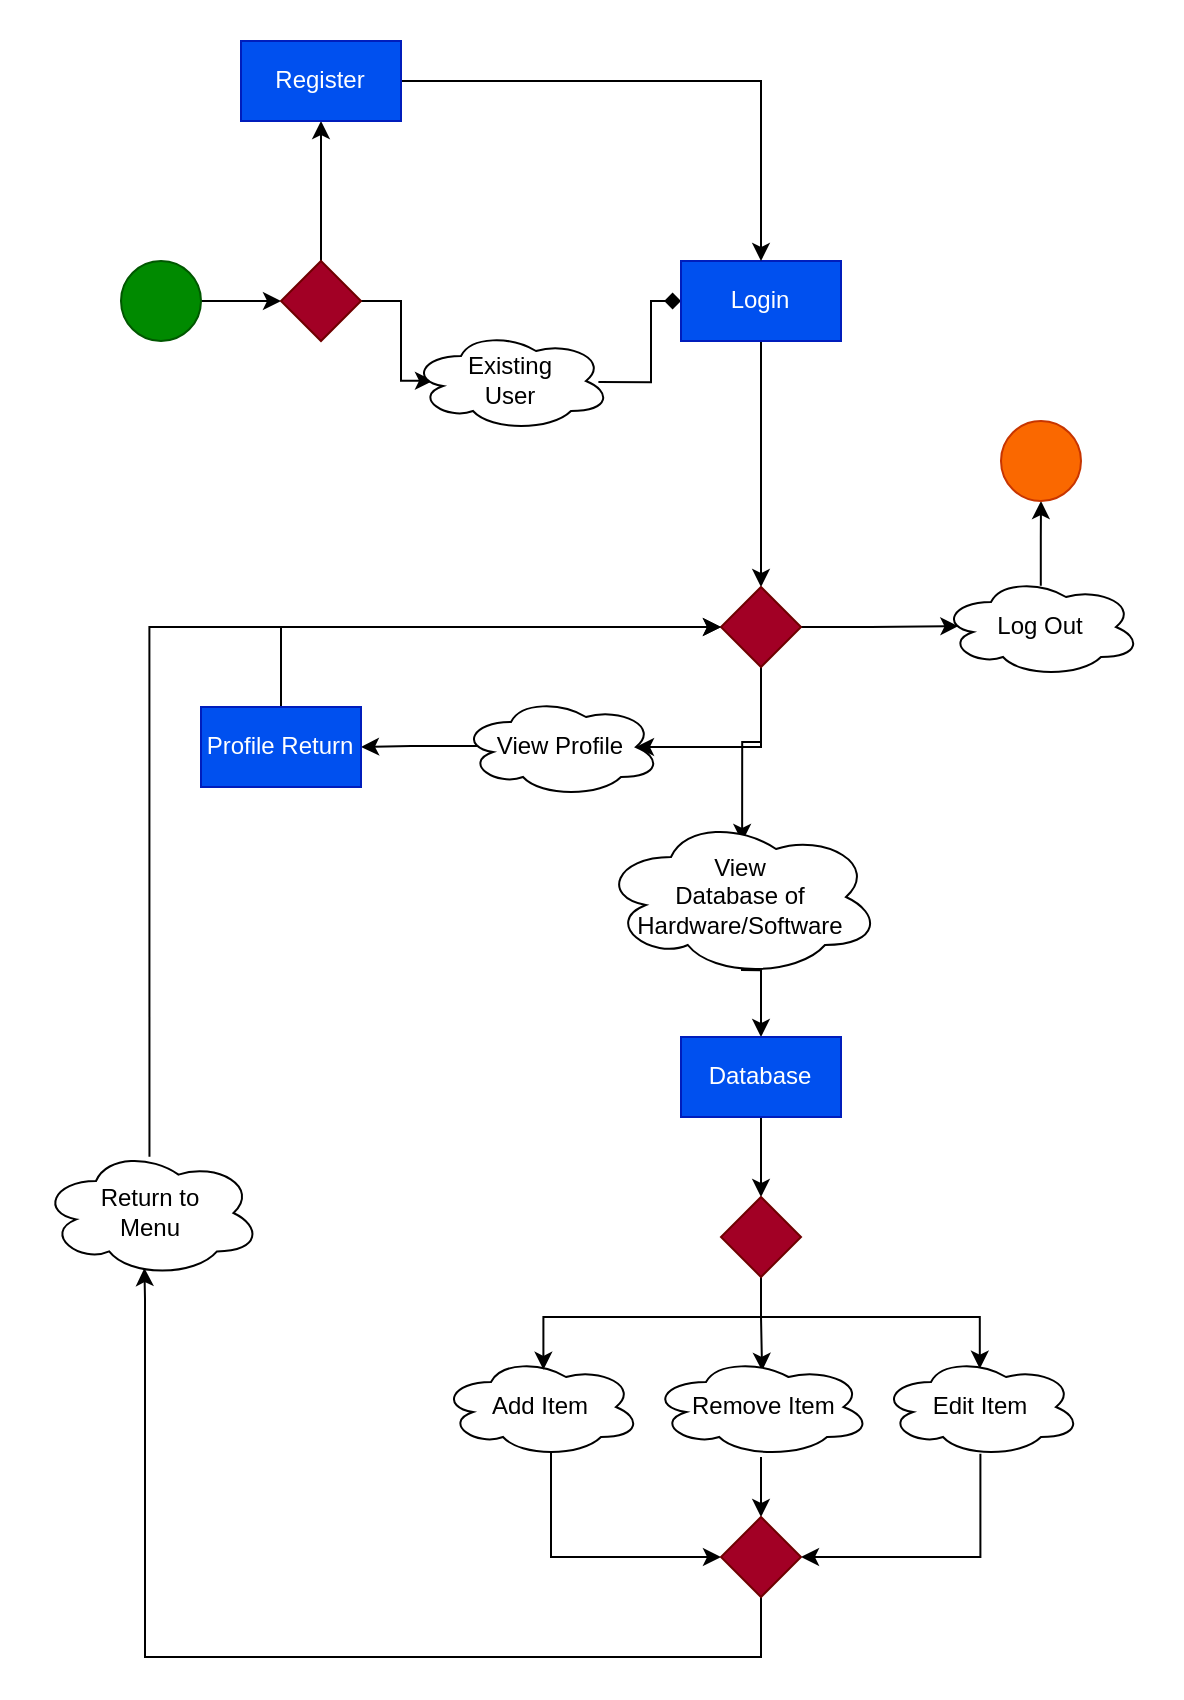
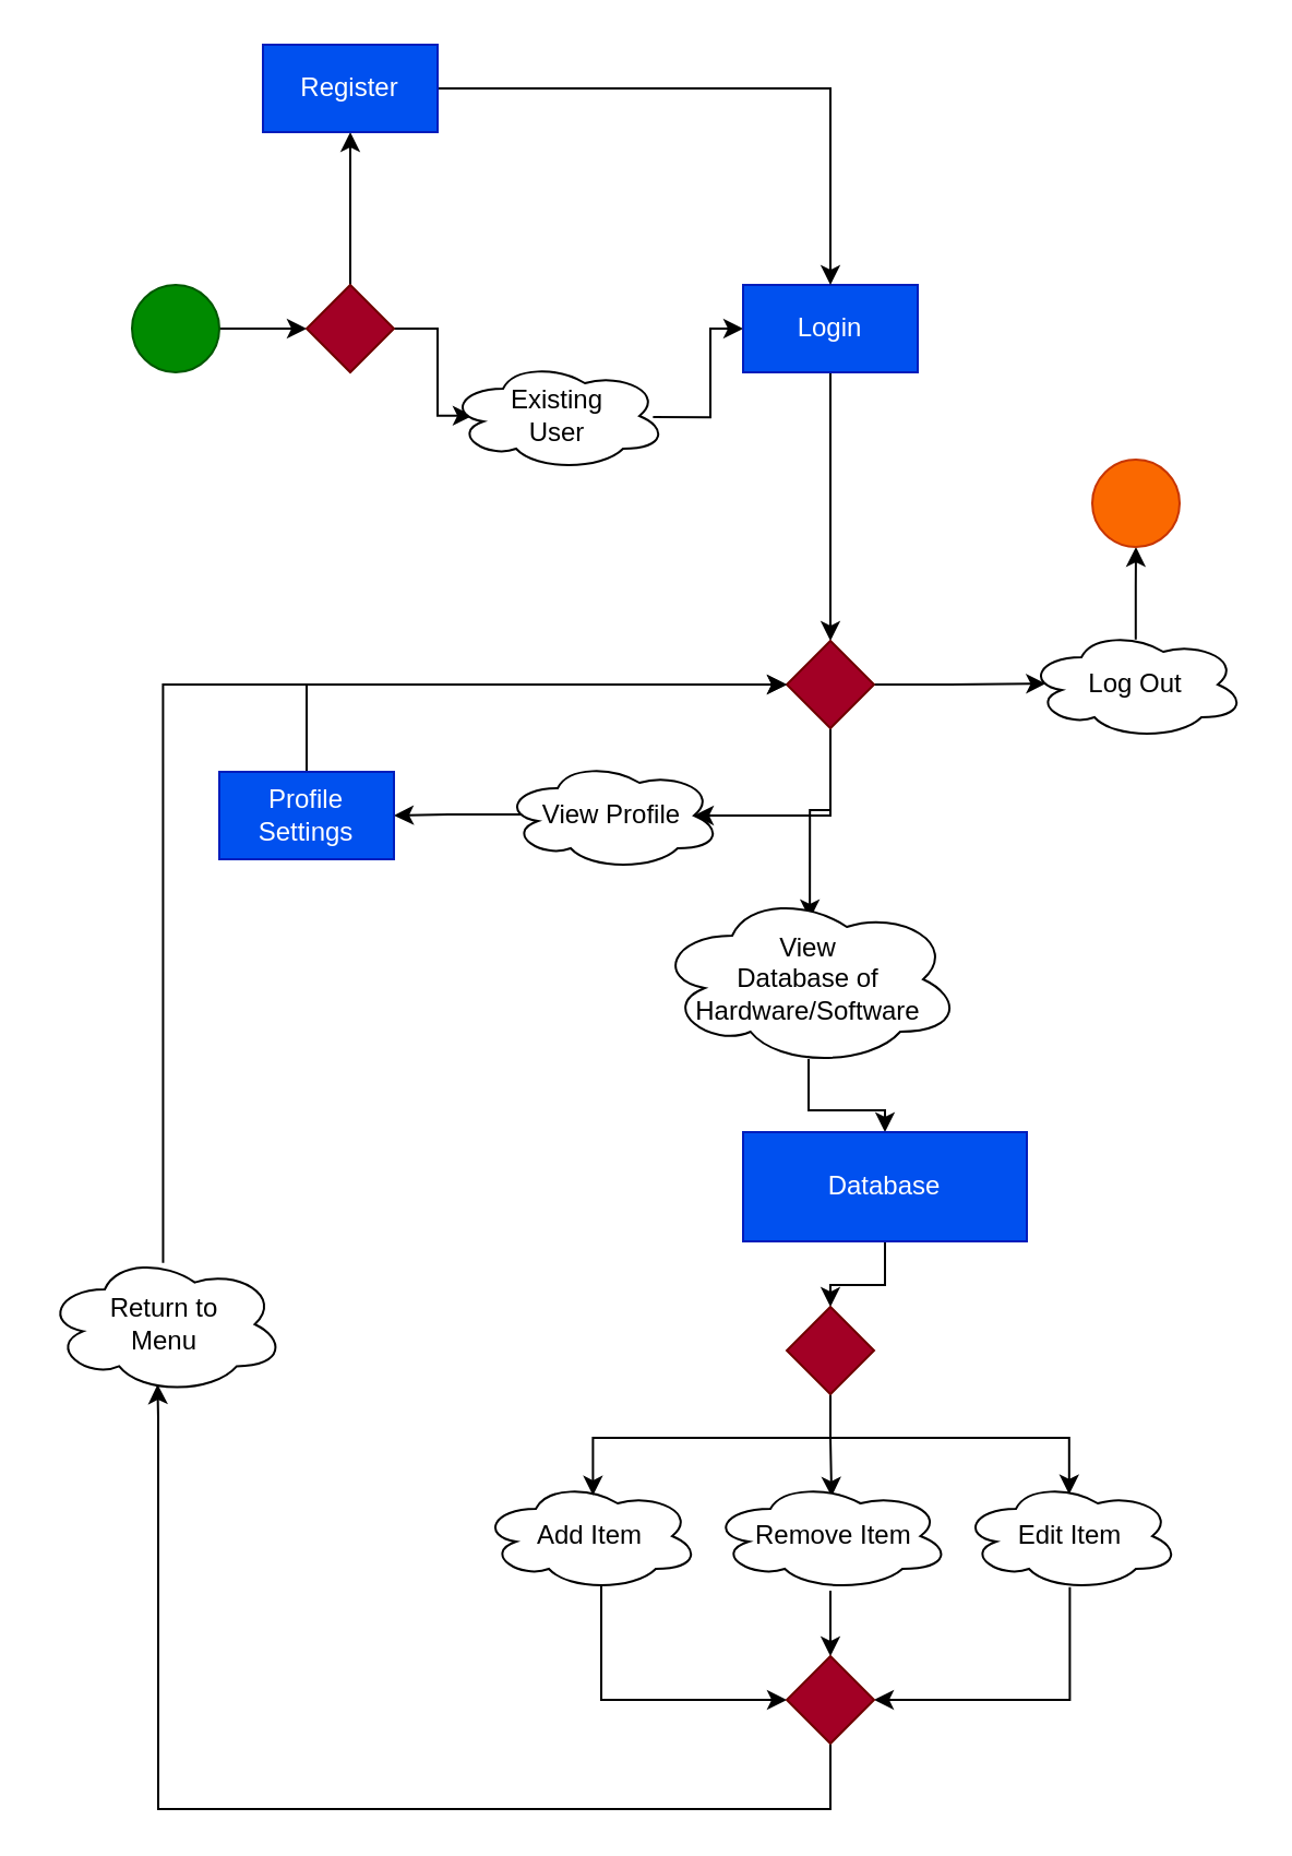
  <mxCell id="0" />
  <mxCell id="1" parent="0" />
  <mxCell id="2" style="edgeStyle=orthogonalEdgeStyle;rounded=0;orthogonalLoop=1;jettySize=auto;html=1;entryX=0;entryY=0.5;entryDx=0;entryDy=0;" parent="1" source="3" target="6" edge="1"><mxGeometry relative="1" as="geometry" /></mxCell>
  <mxCell id="3" value="" style="ellipse;whiteSpace=wrap;html=1;aspect=fixed;fillColor=#008a00;fontColor=#ffffff;strokeColor=#005700;" parent="1" vertex="1"><mxGeometry x="60" y="130" width="40" height="40" as="geometry" /></mxCell>
  <mxCell id="4" style="edgeStyle=orthogonalEdgeStyle;rounded=0;orthogonalLoop=1;jettySize=auto;html=1;entryX=0.11;entryY=0.498;entryDx=0;entryDy=0;entryPerimeter=0;" parent="1" source="6" target="8" edge="1"><mxGeometry relative="1" as="geometry" /></mxCell>
  <mxCell id="5" style="edgeStyle=orthogonalEdgeStyle;rounded=0;orthogonalLoop=1;jettySize=auto;html=1;exitX=0.5;exitY=0;exitDx=0;exitDy=0;entryX=0.5;entryY=1;entryDx=0;entryDy=0;" edge="1" parent="1" source="6" target="41"><mxGeometry relative="1" as="geometry" /></mxCell>
  <mxCell id="6" value="" style="rhombus;whiteSpace=wrap;html=1;fillColor=#a20025;fontColor=#ffffff;strokeColor=#6F0000;" parent="1" vertex="1"><mxGeometry x="140" y="130" width="40" height="40" as="geometry" /></mxCell>
- <mxCell id="7" style="edgeStyle=orthogonalEdgeStyle;rounded=0;orthogonalLoop=1;jettySize=auto;html=1;entryX=0;entryY=0.5;entryDx=0;entryDy=0;exitX=0.937;exitY=0.511;exitDx=0;exitDy=0;exitPerimeter=0;endArrow=diamond;" parent="1" source="8" target="10" edge="1"><mxGeometry relative="1" as="geometry" /></mxCell>
+ <mxCell id="7" style="edgeStyle=orthogonalEdgeStyle;rounded=0;orthogonalLoop=1;jettySize=auto;html=1;entryX=0;entryY=0.5;entryDx=0;entryDy=0;exitX=0.937;exitY=0.511;exitDx=0;exitDy=0;exitPerimeter=0;" parent="1" source="8" target="10" edge="1"><mxGeometry relative="1" as="geometry" /></mxCell>
  <mxCell id="8" value="Existing &lt;br&gt;User" style="ellipse;shape=cloud;whiteSpace=wrap;html=1;" parent="1" vertex="1"><mxGeometry x="205" y="165" width="100" height="50" as="geometry" /></mxCell>
  <mxCell id="9" style="edgeStyle=orthogonalEdgeStyle;rounded=0;orthogonalLoop=1;jettySize=auto;html=1;entryX=0.5;entryY=0;entryDx=0;entryDy=0;" parent="1" source="10" target="14" edge="1"><mxGeometry relative="1" as="geometry" /></mxCell>
  <mxCell id="10" value="Login" style="rounded=0;whiteSpace=wrap;html=1;fillColor=#0050ef;fontColor=#ffffff;strokeColor=#001DBC;" parent="1" vertex="1"><mxGeometry x="340" y="130" width="80" height="40" as="geometry" /></mxCell>
  <mxCell id="11" style="edgeStyle=orthogonalEdgeStyle;rounded=0;orthogonalLoop=1;jettySize=auto;html=1;entryX=0.875;entryY=0.5;entryDx=0;entryDy=0;entryPerimeter=0;" parent="1" source="14" target="16" edge="1"><mxGeometry relative="1" as="geometry"><Array as="points"><mxPoint x="380" y="373" /><mxPoint x="328" y="373" /></Array></mxGeometry></mxCell>
  <mxCell id="12" style="edgeStyle=orthogonalEdgeStyle;rounded=0;orthogonalLoop=1;jettySize=auto;html=1;entryX=0.504;entryY=0.156;entryDx=0;entryDy=0;entryPerimeter=0;" parent="1" source="14" target="20" edge="1"><mxGeometry relative="1" as="geometry" /></mxCell>
  <mxCell id="13" style="edgeStyle=orthogonalEdgeStyle;rounded=0;orthogonalLoop=1;jettySize=auto;html=1;entryX=0.087;entryY=0.492;entryDx=0;entryDy=0;entryPerimeter=0;" parent="1" source="14" target="36" edge="1"><mxGeometry relative="1" as="geometry" /></mxCell>
  <mxCell id="14" value="" style="rhombus;whiteSpace=wrap;html=1;fillColor=#a20025;strokeColor=#6F0000;fontColor=#ffffff;" parent="1" vertex="1"><mxGeometry x="360" y="293" width="40" height="40" as="geometry" /></mxCell>
  <mxCell id="15" style="edgeStyle=orthogonalEdgeStyle;rounded=0;orthogonalLoop=1;jettySize=auto;html=1;entryX=1;entryY=0.5;entryDx=0;entryDy=0;exitX=0.086;exitY=0.49;exitDx=0;exitDy=0;exitPerimeter=0;" parent="1" source="16" target="18" edge="1"><mxGeometry relative="1" as="geometry" /></mxCell>
  <mxCell id="16" value="View Profile" style="ellipse;shape=cloud;whiteSpace=wrap;html=1;" parent="1" vertex="1"><mxGeometry x="230" y="348" width="100" height="50" as="geometry" /></mxCell>
  <mxCell id="17" style="edgeStyle=orthogonalEdgeStyle;rounded=0;orthogonalLoop=1;jettySize=auto;html=1;entryX=0;entryY=0.5;entryDx=0;entryDy=0;" parent="1" source="18" target="14" edge="1"><mxGeometry relative="1" as="geometry"><Array as="points"><mxPoint x="140" y="313" /></Array></mxGeometry></mxCell>
- <mxCell id="18" value="Profile Return" style="rounded=0;whiteSpace=wrap;html=1;fillColor=#0050ef;fontColor=#ffffff;strokeColor=#001DBC;" parent="1" vertex="1"><mxGeometry x="100" y="353" width="80" height="40" as="geometry" /></mxCell>
+ <mxCell id="18" value="Profile Settings" style="rounded=0;whiteSpace=wrap;html=1;fillColor=#0050ef;fontColor=#ffffff;strokeColor=#001DBC;" parent="1" vertex="1"><mxGeometry x="100" y="353" width="80" height="40" as="geometry" /></mxCell>
  <mxCell id="19" style="edgeStyle=orthogonalEdgeStyle;rounded=0;orthogonalLoop=1;jettySize=auto;html=1;entryX=0.5;entryY=0;entryDx=0;entryDy=0;exitX=0.5;exitY=0.957;exitDx=0;exitDy=0;exitPerimeter=0;" parent="1" source="20" target="22" edge="1"><mxGeometry relative="1" as="geometry" /></mxCell>
  <mxCell id="20" value="View &lt;br&gt;Database of Hardware/Software" style="ellipse;shape=cloud;whiteSpace=wrap;html=1;" parent="1" vertex="1"><mxGeometry x="300" y="408" width="140" height="80" as="geometry" /></mxCell>
  <mxCell id="21" style="edgeStyle=orthogonalEdgeStyle;rounded=0;orthogonalLoop=1;jettySize=auto;html=1;entryX=0.5;entryY=0;entryDx=0;entryDy=0;" parent="1" source="22" target="28" edge="1"><mxGeometry relative="1" as="geometry" /></mxCell>
- <mxCell id="22" value="Database" style="rounded=0;whiteSpace=wrap;html=1;fillColor=#0050ef;fontColor=#ffffff;strokeColor=#001DBC;" parent="1" vertex="1"><mxGeometry x="340" y="518" width="80" height="40" as="geometry" /></mxCell>
+ <mxCell id="22" value="Database" style="rounded=0;whiteSpace=wrap;html=1;fillColor=#0050ef;fontColor=#ffffff;strokeColor=#001DBC;" parent="1" vertex="1"><mxGeometry x="340" y="518" width="130" height="50" as="geometry" /></mxCell>
  <mxCell id="23" style="edgeStyle=orthogonalEdgeStyle;rounded=0;orthogonalLoop=1;jettySize=auto;html=1;entryX=0;entryY=0.5;entryDx=0;entryDy=0;exitX=0.55;exitY=0.95;exitDx=0;exitDy=0;exitPerimeter=0;" parent="1" source="24" target="34" edge="1"><mxGeometry relative="1" as="geometry"><Array as="points"><mxPoint x="275" y="778" /></Array></mxGeometry></mxCell>
  <mxCell id="24" value="Add Item" style="ellipse;shape=cloud;whiteSpace=wrap;html=1;" parent="1" vertex="1"><mxGeometry x="220" y="678" width="100" height="50" as="geometry" /></mxCell>
  <mxCell id="25" style="edgeStyle=orthogonalEdgeStyle;rounded=0;orthogonalLoop=1;jettySize=auto;html=1;exitX=0.5;exitY=1;exitDx=0;exitDy=0;entryX=0.512;entryY=0.128;entryDx=0;entryDy=0;entryPerimeter=0;" parent="1" source="28" target="24" edge="1"><mxGeometry relative="1" as="geometry"><mxPoint x="300" y="678" as="targetPoint" /><Array as="points"><mxPoint x="380" y="658" /><mxPoint x="271" y="658" /></Array></mxGeometry></mxCell>
  <mxCell id="26" style="edgeStyle=orthogonalEdgeStyle;rounded=0;orthogonalLoop=1;jettySize=auto;html=1;entryX=0.505;entryY=0.138;entryDx=0;entryDy=0;entryPerimeter=0;" parent="1" source="28" target="30" edge="1"><mxGeometry relative="1" as="geometry" /></mxCell>
  <mxCell id="27" style="edgeStyle=orthogonalEdgeStyle;rounded=0;orthogonalLoop=1;jettySize=auto;html=1;entryX=0.494;entryY=0.117;entryDx=0;entryDy=0;entryPerimeter=0;exitX=0.5;exitY=1;exitDx=0;exitDy=0;" parent="1" source="28" target="32" edge="1"><mxGeometry relative="1" as="geometry" /></mxCell>
  <mxCell id="28" value="" style="rhombus;whiteSpace=wrap;html=1;fillColor=#a20025;strokeColor=#6F0000;fontColor=#ffffff;" parent="1" vertex="1"><mxGeometry x="360" y="598" width="40" height="40" as="geometry" /></mxCell>
  <mxCell id="29" style="edgeStyle=orthogonalEdgeStyle;rounded=0;orthogonalLoop=1;jettySize=auto;html=1;entryX=0.5;entryY=0;entryDx=0;entryDy=0;" parent="1" source="30" target="34" edge="1"><mxGeometry relative="1" as="geometry" /></mxCell>
  <mxCell id="30" value="&amp;nbsp;Remove Item" style="ellipse;shape=cloud;whiteSpace=wrap;html=1;" parent="1" vertex="1"><mxGeometry x="325" y="678" width="110" height="50" as="geometry" /></mxCell>
  <mxCell id="31" style="edgeStyle=orthogonalEdgeStyle;rounded=0;orthogonalLoop=1;jettySize=auto;html=1;entryX=1;entryY=0.5;entryDx=0;entryDy=0;exitX=0.497;exitY=0.967;exitDx=0;exitDy=0;exitPerimeter=0;" parent="1" source="32" target="34" edge="1"><mxGeometry relative="1" as="geometry"><Array as="points"><mxPoint x="490" y="778" /></Array></mxGeometry></mxCell>
  <mxCell id="32" value="Edit Item" style="ellipse;shape=cloud;whiteSpace=wrap;html=1;" parent="1" vertex="1"><mxGeometry x="440" y="678" width="100" height="50" as="geometry" /></mxCell>
  <mxCell id="33" style="edgeStyle=orthogonalEdgeStyle;rounded=0;orthogonalLoop=1;jettySize=auto;html=1;entryX=0.47;entryY=0.93;entryDx=0;entryDy=0;entryPerimeter=0;" parent="1" source="34" target="39" edge="1"><mxGeometry relative="1" as="geometry"><mxPoint x="70" y="659" as="targetPoint" /><Array as="points"><mxPoint x="380" y="828" /><mxPoint x="72" y="828" /><mxPoint x="72" y="649" /></Array></mxGeometry></mxCell>
  <mxCell id="34" value="" style="rhombus;whiteSpace=wrap;html=1;fillColor=#a20025;strokeColor=#6F0000;fontColor=#ffffff;" parent="1" vertex="1"><mxGeometry x="360" y="758" width="40" height="40" as="geometry" /></mxCell>
  <mxCell id="35" style="edgeStyle=orthogonalEdgeStyle;rounded=0;orthogonalLoop=1;jettySize=auto;html=1;entryX=0.5;entryY=1;entryDx=0;entryDy=0;exitX=0.499;exitY=0.087;exitDx=0;exitDy=0;exitPerimeter=0;" parent="1" source="36" target="37" edge="1"><mxGeometry relative="1" as="geometry" /></mxCell>
  <mxCell id="36" value="Log Out" style="ellipse;shape=cloud;whiteSpace=wrap;html=1;" parent="1" vertex="1"><mxGeometry x="470" y="288" width="100" height="50" as="geometry" /></mxCell>
  <mxCell id="37" value="" style="ellipse;whiteSpace=wrap;html=1;aspect=fixed;fillColor=#fa6800;fontColor=#000000;strokeColor=#C73500;" parent="1" vertex="1"><mxGeometry x="500" y="210" width="40" height="40" as="geometry" /></mxCell>
  <mxCell id="38" style="edgeStyle=orthogonalEdgeStyle;rounded=0;orthogonalLoop=1;jettySize=auto;html=1;entryX=0;entryY=0.5;entryDx=0;entryDy=0;exitX=0.493;exitY=0.06;exitDx=0;exitDy=0;exitPerimeter=0;" edge="1" parent="1" source="39" target="14"><mxGeometry relative="1" as="geometry"><Array as="points"><mxPoint x="74" y="313" /></Array></mxGeometry></mxCell>
  <mxCell id="39" value="Return to &lt;br&gt;Menu" style="ellipse;shape=cloud;whiteSpace=wrap;html=1;" parent="1" vertex="1"><mxGeometry x="20" y="574" width="110" height="64" as="geometry" /></mxCell>
  <mxCell id="40" style="edgeStyle=orthogonalEdgeStyle;rounded=0;orthogonalLoop=1;jettySize=auto;html=1;exitX=1;exitY=0.5;exitDx=0;exitDy=0;entryX=0.5;entryY=0;entryDx=0;entryDy=0;" edge="1" parent="1" source="41" target="10"><mxGeometry relative="1" as="geometry" /></mxCell>
  <mxCell id="41" value="Register" style="rounded=0;whiteSpace=wrap;html=1;fillColor=#0050ef;fontColor=#ffffff;strokeColor=#001DBC;" vertex="1" parent="1"><mxGeometry x="120" y="20" width="80" height="40" as="geometry" /></mxCell>
